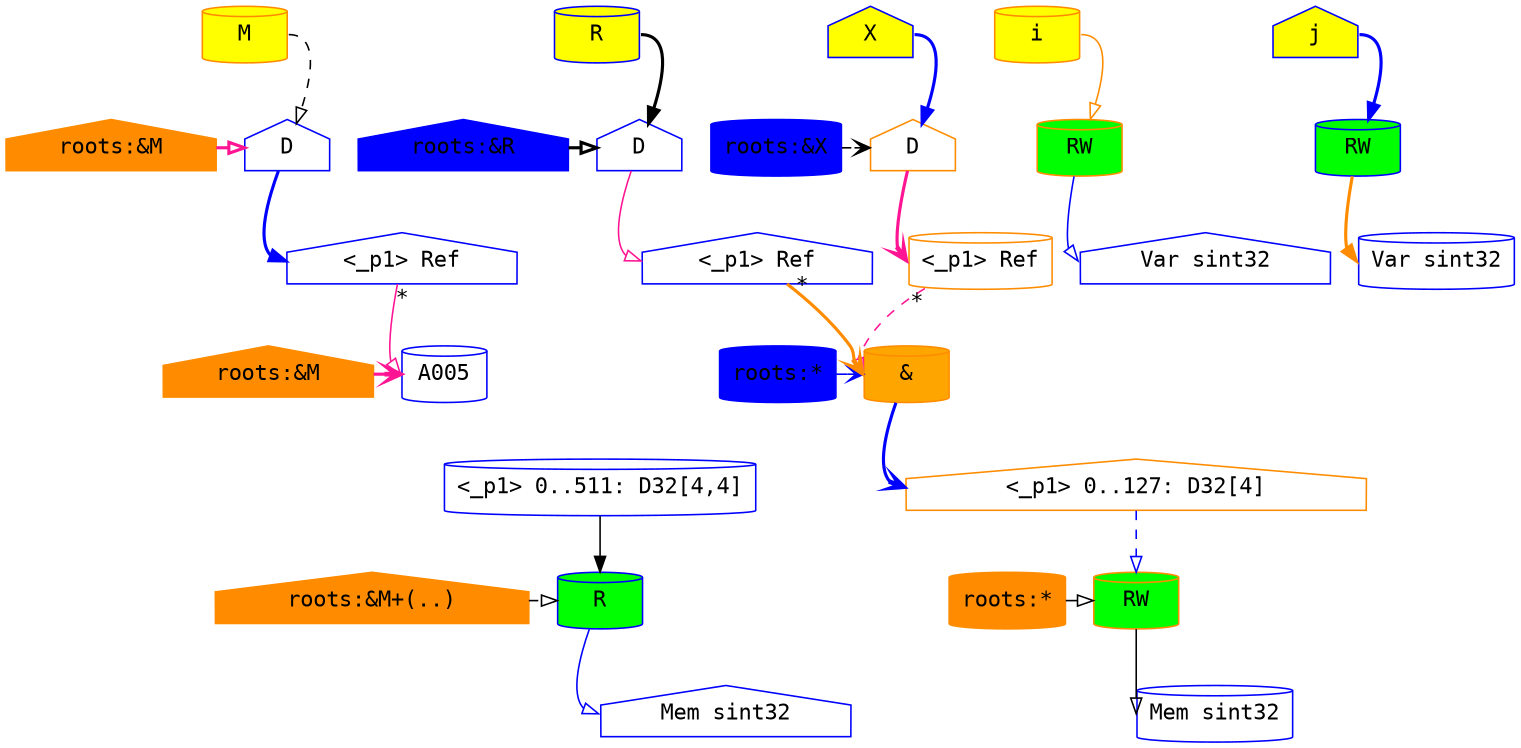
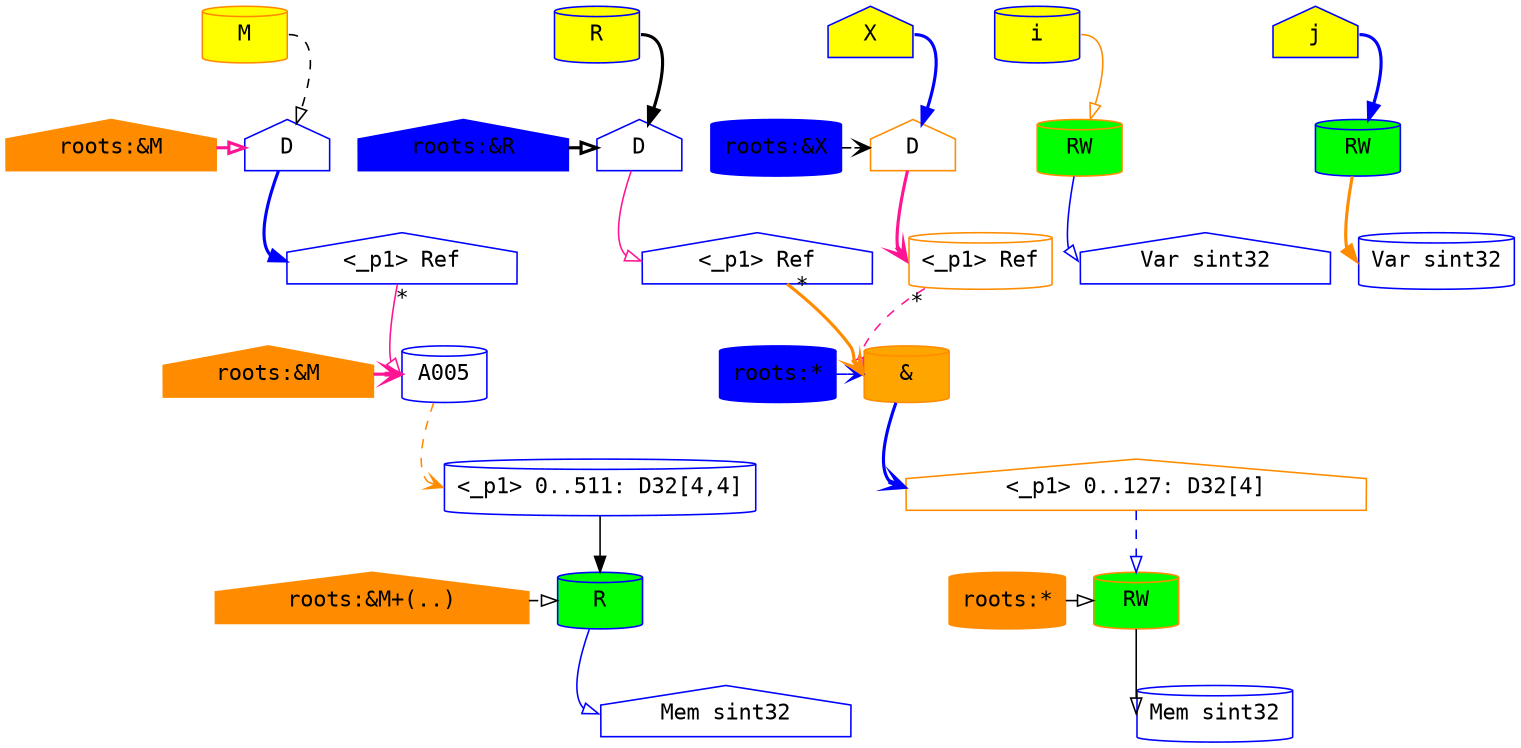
  digraph {
    fontname="DejaVu Sans Mono"
    rankdir=TB
    node [color=blue fontname="DejaVu Sans Mono" shape=cylinder style=filled]
    edge [arrowhead=onormal color=blue fontname="DejaVu Sans Mono" style=bold]
    n1 [label=D shape=house style=""]
    n2 [color=darkorange label="roots:&M" shape=house]
    n3 [color=darkorange label=D shape=house style=""]
    n4 [label="roots:&X"]
    n5 [label=D shape=house style=""]
    n6 [label="roots:&R" shape=house]
    A005 [style=""]
    n8 [color=darkorange label="roots:&M" shape=house]
    n9 [color=darkorange fillcolor=orange label="&"]
    n10 [label="roots:*"]
    n11 [fillcolor=green label=R]
    n12 [color=darkorange label="roots:&M+(..)" shape=house]
    n13 [color=darkorange fillcolor=green label=RW]
    n14 [color=darkorange label="roots:*"]
    n15 [label="<_p1> Ref" shape=house style=""]
    n16 [color=darkorange label="<_p1> Ref" style=""]
    n17 [label="<_p1> Ref" shape=house style=""]
    n18 [label="<_p1> 0..511: D32[4,4]" style=""]
    n19 [color=darkorange label="<_p1> 0..127: D32[4]" shape=house style=""]
    n20 [label="Mem sint32" shape=house style=""]
    n21 [label="Mem sint32" style=""]
    n22 [color=darkorange fillcolor=yellow label=M]
    n23 [fillcolor=yellow label=X shape=house]
    n24 [fillcolor=yellow label=R]
-   n25 [color=darkorange fillcolor=yellow label=i]
+   n25 [fillcolor=yellow label=i]
    n26 [color=darkorange fillcolor=green label=RW]
    n27 [label="Var sint32" shape=house style=""]
    n28 [fillcolor=yellow label=j shape=house]
    n29 [fillcolor=green label=RW]
    n30 [label="Var sint32" style=""]
    subgraph sub_1 {
      rank=same
      n1
      n2
    }
    subgraph sub_2 {
      rank=same
      n3
      n4
    }
    subgraph sub_3 {
      rank=same
      n5
      n6
    }
    subgraph sub_4 {
      rank=same
      A005
      n8
    }
    subgraph sub_5 {
      rank=same
      n9
      n10
    }
    subgraph sub_6 {
      rank=same
      n11
      n12
    }
    subgraph sub_7 {
      rank=same
      n13
      n14
    }
    n1 -> n15 [arrowhead=normal headport=w]
    n2 -> n1 [color=deeppink]
    n3 -> n16 [arrowhead=vee color=deeppink headport=w]
    n4 -> n3 [arrowhead=vee color=black style=dashed]
    n5 -> n17 [color=deeppink headport=w style=solid]
    n6 -> n5 [color=black]
+   A005 -> n18 [arrowhead=vee color=darkorange headport=w style=dashed]
    n8 -> A005 [arrowhead=vee color=deeppink]
    n9 -> n19 [arrowhead=vee headport=w]
    n10 -> n9 [arrowhead=vee style=solid]
    n11 -> n20 [headport=w style=solid]
    n12 -> n11 [color=black style=dashed]
    n13 -> n21 [color=black headport=w style=solid]
    n14 -> n13 [color=black style=solid]
    n15 -> A005 [color=deeppink headport=w labelangle="+30" style=solid taillabel="*" tailport=_p1]
    n16 -> n9 [color=deeppink headport=w labelangle="+30" style=dashed taillabel="*" tailport=_p1]
    n17 -> n9 [arrowhead=vee color=darkorange headport=w labelangle="+30" taillabel="*" tailport=_p1]
    n18 -> n11 [arrowhead=normal color=black style=solid tailport=_p1]
    n19 -> n13 [style=dashed tailport=_p1]
    n22 -> n1 [color=black style=dashed tailport=e]
    n23 -> n3 [arrowhead=normal tailport=e]
    n24 -> n5 [arrowhead=normal color=black tailport=e]
    n25 -> n26 [color=darkorange style=solid tailport=e]
    n26 -> n27 [headport=w style=solid]
    n28 -> n29 [arrowhead=normal tailport=e]
    n29 -> n30 [arrowhead=normal color=darkorange headport=w]
  }
